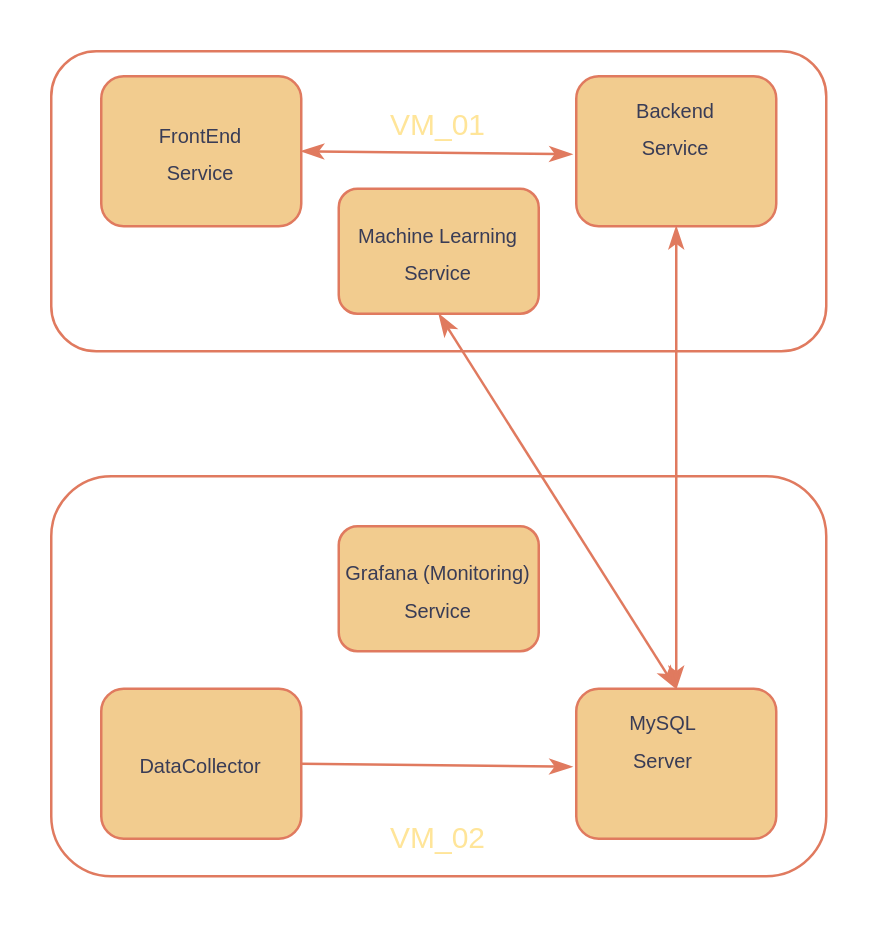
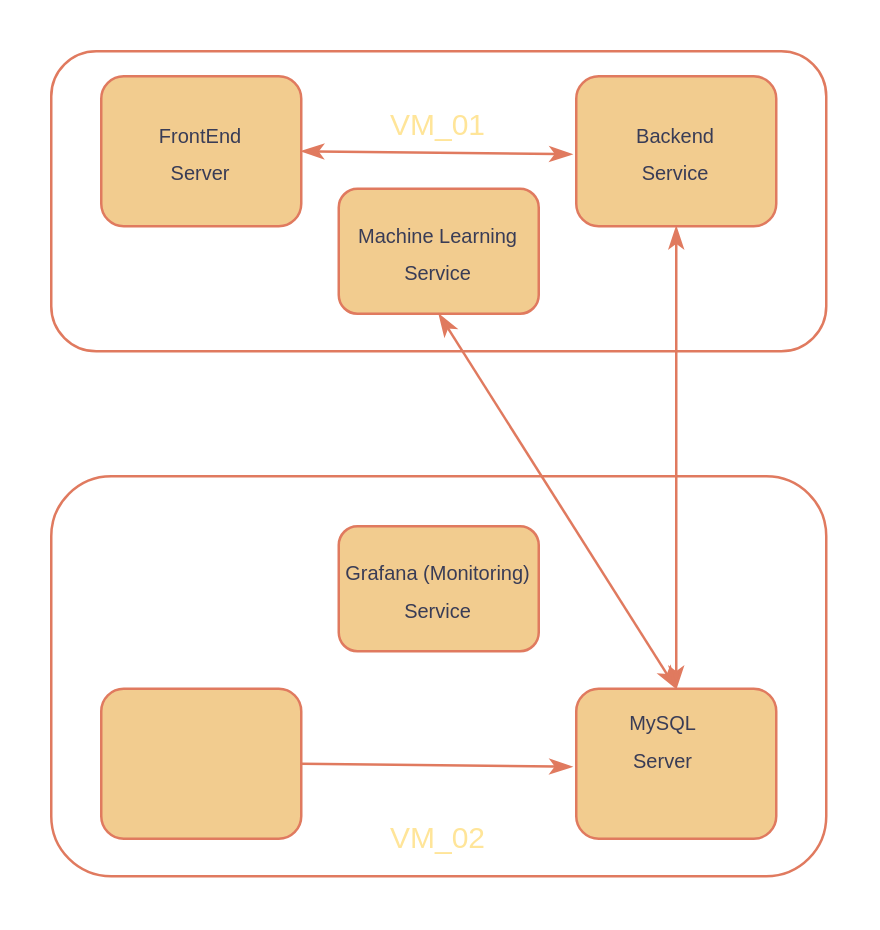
  <mxCell id="0" />
  <mxCell id="1" parent="0" />
  <mxCell id="2" value="" style="rounded=1;whiteSpace=wrap;html=1;fillColor=none;labelBackgroundColor=none;strokeColor=#E07A5F;fontColor=#393C56;" vertex="1" parent="1"><mxGeometry x="20" y="190" width="310" height="160" as="geometry" /></mxCell>
  <mxCell id="3" value="" style="rounded=1;whiteSpace=wrap;html=1;labelBackgroundColor=none;fillColor=#F2CC8F;strokeColor=#E07A5F;fontColor=#393C56;" vertex="1" parent="1"><mxGeometry x="40" y="275" width="80" height="60" as="geometry" /></mxCell>
  <mxCell id="4" value="" style="rounded=1;whiteSpace=wrap;html=1;labelBackgroundColor=none;fillColor=#F2CC8F;strokeColor=#E07A5F;fontColor=#393C56;" vertex="1" parent="1"><mxGeometry x="230" y="275" width="80" height="60" as="geometry" /></mxCell>
  <mxCell id="5" value="" style="endArrow=classicThin;html=1;rounded=0;entryX=-0.02;entryY=0.52;entryDx=0;entryDy=0;entryPerimeter=0;labelBackgroundColor=none;strokeColor=#E07A5F;fontColor=default;endFill=1;exitX=1;exitY=0.5;exitDx=0;exitDy=0;" edge="1" parent="1" source="3" target="4"><mxGeometry width="50" height="50" relative="1" as="geometry"><mxPoint x="140" y="305" as="sourcePoint" /><mxPoint x="190" y="255" as="targetPoint" /></mxGeometry></mxCell>
- <mxCell id="6" value="&lt;font style=&quot;font-size: 8px;&quot;&gt;DataCollector&lt;/font&gt;" style="text;html=1;strokeColor=none;fillColor=none;align=center;verticalAlign=middle;whiteSpace=wrap;rounded=0;labelBackgroundColor=none;fontColor=#393C56;" vertex="1" parent="1"><mxGeometry x="50" y="290" width="60" height="30" as="geometry" /></mxCell>
  <mxCell id="7" value="&lt;font style=&quot;font-size: 8px;&quot;&gt;MySQL&lt;br&gt;Server&lt;br&gt;&lt;/font&gt;" style="text;html=1;strokeColor=none;fillColor=none;align=center;verticalAlign=middle;whiteSpace=wrap;rounded=0;labelBackgroundColor=none;fontColor=#393C56;" vertex="1" parent="1"><mxGeometry x="235" y="280" width="60" height="30" as="geometry" /></mxCell>
  <mxCell id="8" value="" style="rounded=1;whiteSpace=wrap;html=1;fillColor=none;labelBackgroundColor=none;strokeColor=#E07A5F;fontColor=#393C56;" vertex="1" parent="1"><mxGeometry x="20" y="20" width="310" height="120" as="geometry" /></mxCell>
  <mxCell id="9" value="" style="rounded=1;whiteSpace=wrap;html=1;labelBackgroundColor=none;fillColor=#F2CC8F;strokeColor=#E07A5F;fontColor=#393C56;" vertex="1" parent="1"><mxGeometry x="40" y="30" width="80" height="60" as="geometry" /></mxCell>
  <mxCell id="10" value="" style="rounded=1;whiteSpace=wrap;html=1;labelBackgroundColor=none;fillColor=#F2CC8F;strokeColor=#E07A5F;fontColor=#393C56;" vertex="1" parent="1"><mxGeometry x="230" y="30" width="80" height="60" as="geometry" /></mxCell>
  <mxCell id="11" value="" style="endArrow=classicThin;html=1;rounded=0;entryX=-0.02;entryY=0.52;entryDx=0;entryDy=0;entryPerimeter=0;labelBackgroundColor=none;strokeColor=#E07A5F;fontColor=default;startArrow=classicThin;startFill=1;endFill=1;exitX=1;exitY=0.5;exitDx=0;exitDy=0;" edge="1" parent="1" target="10" source="9"><mxGeometry width="50" height="50" relative="1" as="geometry"><mxPoint x="140" y="60" as="sourcePoint" /><mxPoint x="180" y="10" as="targetPoint" /></mxGeometry></mxCell>
- <mxCell id="12" value="&lt;font style=&quot;font-size: 8px;&quot;&gt;FrontEnd&lt;br&gt;Service&lt;br&gt;&lt;/font&gt;" style="text;html=1;strokeColor=none;fillColor=none;align=center;verticalAlign=middle;whiteSpace=wrap;rounded=0;labelBackgroundColor=none;fontColor=#393C56;" vertex="1" parent="1"><mxGeometry x="50" y="45" width="60" height="30" as="geometry" /></mxCell>
- <mxCell id="13" value="&lt;font style=&quot;font-size: 8px;&quot;&gt;Backend Service&lt;br&gt;&lt;/font&gt;" style="text;html=1;strokeColor=none;fillColor=none;align=center;verticalAlign=middle;whiteSpace=wrap;rounded=0;labelBackgroundColor=none;fontColor=#393C56;" vertex="1" parent="1"><mxGeometry x="240" y="35" width="60" height="30" as="geometry" /></mxCell>
+ <mxCell id="12" value="&lt;font style=&quot;font-size: 8px;&quot;&gt;FrontEnd&lt;br&gt;Server&lt;br&gt;&lt;/font&gt;" style="text;html=1;strokeColor=none;fillColor=none;align=center;verticalAlign=middle;whiteSpace=wrap;rounded=0;labelBackgroundColor=none;fontColor=#393C56;" vertex="1" parent="1"><mxGeometry x="50" y="45" width="60" height="30" as="geometry" /></mxCell>
+ <mxCell id="13" value="&lt;font style=&quot;font-size: 8px;&quot;&gt;Backend Service&lt;br&gt;&lt;/font&gt;" style="text;html=1;strokeColor=none;fillColor=none;align=center;verticalAlign=middle;whiteSpace=wrap;rounded=0;labelBackgroundColor=none;fontColor=#393C56;" vertex="1" parent="1"><mxGeometry x="240" y="45" width="60" height="30" as="geometry" /></mxCell>
  <mxCell id="14" value="" style="endArrow=classicThin;html=1;rounded=0;entryX=0.448;entryY=0.005;entryDx=0;entryDy=0;entryPerimeter=0;exitX=0.5;exitY=1;exitDx=0;exitDy=0;labelBackgroundColor=none;strokeColor=#E07A5F;fontColor=default;startArrow=classicThin;startFill=1;endFill=1;" edge="1" parent="1" source="10"><mxGeometry width="50" height="50" relative="1" as="geometry"><mxPoint x="269.83" y="225" as="sourcePoint" /><mxPoint x="269.99" y="275" as="targetPoint" /></mxGeometry></mxCell>
  <mxCell id="15" value="" style="rounded=1;whiteSpace=wrap;html=1;labelBackgroundColor=none;fillColor=#F2CC8F;strokeColor=#E07A5F;fontColor=#393C56;" vertex="1" parent="1"><mxGeometry x="135" y="75" width="80" height="50" as="geometry" /></mxCell>
  <mxCell id="16" value="" style="endArrow=classicThin;html=1;rounded=0;entryX=0.5;entryY=0;entryDx=0;entryDy=0;exitX=0.5;exitY=1;exitDx=0;exitDy=0;labelBackgroundColor=none;strokeColor=#E07A5F;fontColor=default;targetPerimeterSpacing=0;startArrow=classicThin;startFill=1;endFill=1;" edge="1" parent="1" source="15" target="4"><mxGeometry width="50" height="50" relative="1" as="geometry"><mxPoint x="280" y="100" as="sourcePoint" /><mxPoint x="279.99" y="285" as="targetPoint" /></mxGeometry></mxCell>
  <mxCell id="17" value="&lt;font style=&quot;font-size: 8px;&quot;&gt;Machine Learning Service&lt;br&gt;&lt;/font&gt;" style="text;html=1;strokeColor=none;fillColor=none;align=center;verticalAlign=middle;whiteSpace=wrap;rounded=0;labelBackgroundColor=none;fontColor=#393C56;" vertex="1" parent="1"><mxGeometry x="135" y="85" width="80" height="30" as="geometry" /></mxCell>
  <mxCell id="18" value="VM_01" style="text;html=1;strokeColor=none;fillColor=none;align=center;verticalAlign=middle;whiteSpace=wrap;rounded=0;fontColor=#FFE599;labelBackgroundColor=none;labelBorderColor=none;" vertex="1" parent="1"><mxGeometry x="135" y="35" width="80" height="30" as="geometry" /></mxCell>
  <mxCell id="19" value="VM_02" style="text;html=1;strokeColor=none;fillColor=none;align=center;verticalAlign=middle;whiteSpace=wrap;rounded=0;fontColor=#FFE599;labelBackgroundColor=none;" vertex="1" parent="1"><mxGeometry x="135" y="320" width="80" height="30" as="geometry" /></mxCell>
  <mxCell id="20" value="" style="rounded=1;whiteSpace=wrap;html=1;labelBackgroundColor=none;fillColor=#F2CC8F;strokeColor=#E07A5F;fontColor=#393C56;" vertex="1" parent="1"><mxGeometry x="135" y="210" width="80" height="50" as="geometry" /></mxCell>
  <mxCell id="21" value="&lt;font style=&quot;font-size: 8px;&quot;&gt;Grafana (Monitoring) Service&lt;br&gt;&lt;/font&gt;" style="text;html=1;strokeColor=none;fillColor=none;align=center;verticalAlign=middle;whiteSpace=wrap;rounded=0;labelBackgroundColor=none;fontColor=#393C56;" vertex="1" parent="1"><mxGeometry x="135" y="220" width="80" height="30" as="geometry" /></mxCell>
